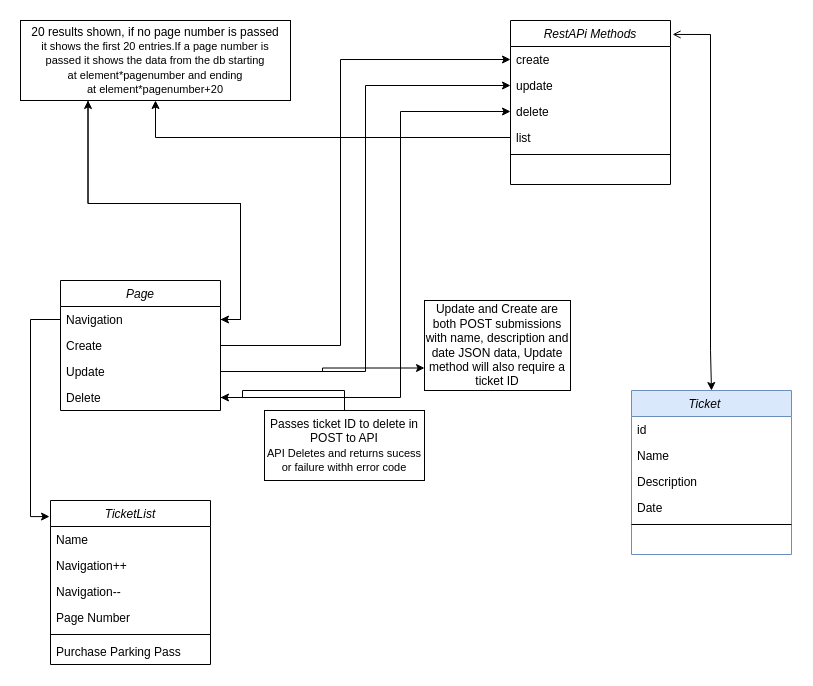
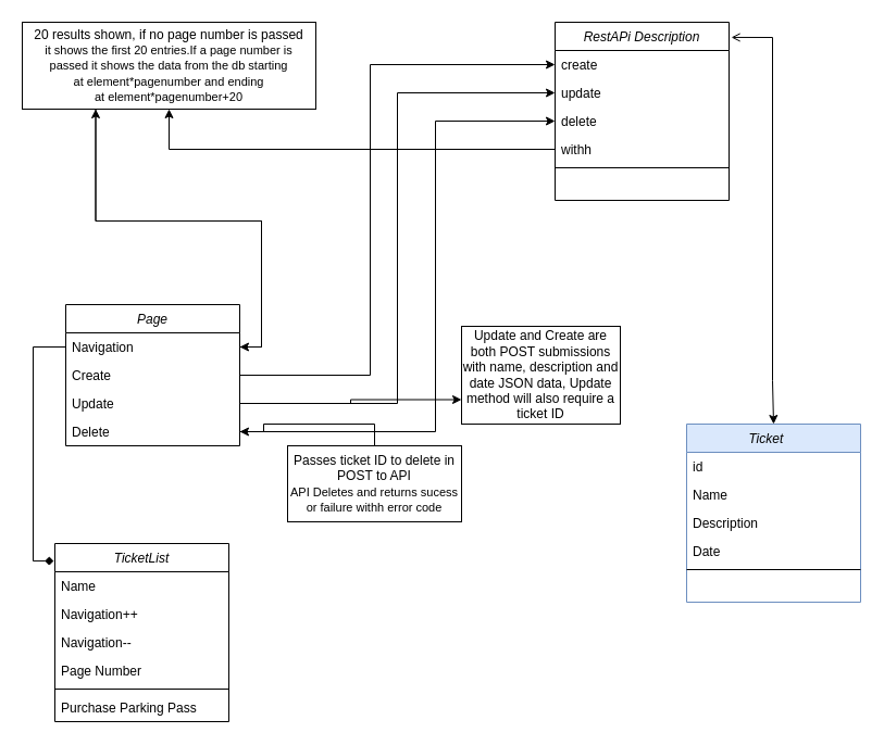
  <mxCell id="0" />
  <mxCell id="1" parent="0" />
  <mxCell id="2" value="Ticket    " style="swimlane;fontStyle=2;align=center;verticalAlign=top;childLayout=stackLayout;horizontal=1;startSize=26;horizontalStack=0;resizeParent=1;resizeLast=0;collapsible=1;marginBottom=0;rounded=0;shadow=0;strokeWidth=1;fillColor=#dae8fc;strokeColor=#6c8ebf;" parent="1" vertex="1"><mxGeometry x="631" y="390" width="160" height="164" as="geometry"><mxRectangle x="230" y="140" width="160" height="26" as="alternateBounds" /></mxGeometry></mxCell>
  <mxCell id="3" value="id" style="text;align=left;verticalAlign=top;spacingLeft=4;spacingRight=4;overflow=hidden;rotatable=0;points=[[0,0.5],[1,0.5]];portConstraint=eastwest;" vertex="1" parent="2"><mxGeometry y="26" width="160" height="26" as="geometry" /></mxCell>
  <mxCell id="4" value="Name" style="text;align=left;verticalAlign=top;spacingLeft=4;spacingRight=4;overflow=hidden;rotatable=0;points=[[0,0.5],[1,0.5]];portConstraint=eastwest;" parent="2" vertex="1"><mxGeometry y="52" width="160" height="26" as="geometry" /></mxCell>
  <mxCell id="5" value="Description" style="text;align=left;verticalAlign=top;spacingLeft=4;spacingRight=4;overflow=hidden;rotatable=0;points=[[0,0.5],[1,0.5]];portConstraint=eastwest;rounded=0;shadow=0;html=0;" parent="2" vertex="1"><mxGeometry y="78" width="160" height="26" as="geometry" /></mxCell>
  <mxCell id="6" value="Date" style="text;align=left;verticalAlign=top;spacingLeft=4;spacingRight=4;overflow=hidden;rotatable=0;points=[[0,0.5],[1,0.5]];portConstraint=eastwest;rounded=0;shadow=0;html=0;" parent="2" vertex="1"><mxGeometry y="104" width="160" height="26" as="geometry" /></mxCell>
  <mxCell id="7" value="" style="line;html=1;strokeWidth=1;align=left;verticalAlign=middle;spacingTop=-1;spacingLeft=3;spacingRight=3;rotatable=0;labelPosition=right;points=[];portConstraint=eastwest;" parent="2" vertex="1"><mxGeometry y="130" width="160" height="8" as="geometry" /></mxCell>
  <mxCell id="8" value="Page" style="swimlane;fontStyle=2;align=center;verticalAlign=top;childLayout=stackLayout;horizontal=1;startSize=26;horizontalStack=0;resizeParent=1;resizeLast=0;collapsible=1;marginBottom=0;rounded=0;shadow=0;strokeWidth=1;" vertex="1" parent="1"><mxGeometry x="60" y="280" width="160" height="130" as="geometry"><mxRectangle x="230" y="140" width="160" height="26" as="alternateBounds" /></mxGeometry></mxCell>
  <mxCell id="9" value="Navigation" style="text;align=left;verticalAlign=top;spacingLeft=4;spacingRight=4;overflow=hidden;rotatable=0;points=[[0,0.5],[1,0.5]];portConstraint=eastwest;" vertex="1" parent="8"><mxGeometry y="26" width="160" height="26" as="geometry" /></mxCell>
  <mxCell id="10" value="Create" style="text;align=left;verticalAlign=top;spacingLeft=4;spacingRight=4;overflow=hidden;rotatable=0;points=[[0,0.5],[1,0.5]];portConstraint=eastwest;" vertex="1" parent="8"><mxGeometry y="52" width="160" height="26" as="geometry" /></mxCell>
  <mxCell id="11" value="Update" style="text;align=left;verticalAlign=top;spacingLeft=4;spacingRight=4;overflow=hidden;rotatable=0;points=[[0,0.5],[1,0.5]];portConstraint=eastwest;rounded=0;shadow=0;html=0;" vertex="1" parent="8"><mxGeometry y="78" width="160" height="26" as="geometry" /></mxCell>
  <mxCell id="12" value="Delete" style="text;align=left;verticalAlign=top;spacingLeft=4;spacingRight=4;overflow=hidden;rotatable=0;points=[[0,0.5],[1,0.5]];portConstraint=eastwest;rounded=0;shadow=0;html=0;" vertex="1" parent="8"><mxGeometry y="104" width="160" height="26" as="geometry" /></mxCell>
- <mxCell id="13" value="RestAPi Methods" style="swimlane;fontStyle=2;align=center;verticalAlign=top;childLayout=stackLayout;horizontal=1;startSize=26;horizontalStack=0;resizeParent=1;resizeLast=0;collapsible=1;marginBottom=0;rounded=0;shadow=0;strokeWidth=1;" vertex="1" parent="1"><mxGeometry x="510" y="20" width="160" height="164" as="geometry"><mxRectangle x="230" y="140" width="160" height="26" as="alternateBounds" /></mxGeometry></mxCell>
+ <mxCell id="13" value="RestAPi Description" style="swimlane;fontStyle=2;align=center;verticalAlign=top;childLayout=stackLayout;horizontal=1;startSize=26;horizontalStack=0;resizeParent=1;resizeLast=0;collapsible=1;marginBottom=0;rounded=0;shadow=0;strokeWidth=1;" vertex="1" parent="1"><mxGeometry x="510" y="20" width="160" height="164" as="geometry"><mxRectangle x="230" y="140" width="160" height="26" as="alternateBounds" /></mxGeometry></mxCell>
  <mxCell id="14" value="create" style="text;align=left;verticalAlign=top;spacingLeft=4;spacingRight=4;overflow=hidden;rotatable=0;points=[[0,0.5],[1,0.5]];portConstraint=eastwest;" vertex="1" parent="13"><mxGeometry y="26" width="160" height="26" as="geometry" /></mxCell>
  <mxCell id="15" value="update" style="text;align=left;verticalAlign=top;spacingLeft=4;spacingRight=4;overflow=hidden;rotatable=0;points=[[0,0.5],[1,0.5]];portConstraint=eastwest;" vertex="1" parent="13"><mxGeometry y="52" width="160" height="26" as="geometry" /></mxCell>
  <mxCell id="16" value="delete" style="text;align=left;verticalAlign=top;spacingLeft=4;spacingRight=4;overflow=hidden;rotatable=0;points=[[0,0.5],[1,0.5]];portConstraint=eastwest;rounded=0;shadow=0;html=0;" vertex="1" parent="13"><mxGeometry y="78" width="160" height="26" as="geometry" /></mxCell>
- <mxCell id="17" value="list" style="text;align=left;verticalAlign=top;spacingLeft=4;spacingRight=4;overflow=hidden;rotatable=0;points=[[0,0.5],[1,0.5]];portConstraint=eastwest;rounded=0;shadow=0;html=0;" vertex="1" parent="13"><mxGeometry y="104" width="160" height="26" as="geometry" /></mxCell>
+ <mxCell id="17" value="withh" style="text;align=left;verticalAlign=top;spacingLeft=4;spacingRight=4;overflow=hidden;rotatable=0;points=[[0,0.5],[1,0.5]];portConstraint=eastwest;rounded=0;shadow=0;html=0;" vertex="1" parent="13"><mxGeometry y="104" width="160" height="26" as="geometry" /></mxCell>
  <mxCell id="18" value="" style="line;html=1;strokeWidth=1;align=left;verticalAlign=middle;spacingTop=-1;spacingLeft=3;spacingRight=3;rotatable=0;labelPosition=right;points=[];portConstraint=eastwest;" vertex="1" parent="13"><mxGeometry y="130" width="160" height="8" as="geometry" /></mxCell>
  <mxCell id="19" value="TicketList" style="swimlane;fontStyle=2;align=center;verticalAlign=top;childLayout=stackLayout;horizontal=1;startSize=26;horizontalStack=0;resizeParent=1;resizeLast=0;collapsible=1;marginBottom=0;rounded=0;shadow=0;strokeWidth=1;" vertex="1" parent="1"><mxGeometry x="50" y="500" width="160" height="164" as="geometry"><mxRectangle x="230" y="140" width="160" height="26" as="alternateBounds" /></mxGeometry></mxCell>
  <mxCell id="20" value="Name" style="text;align=left;verticalAlign=top;spacingLeft=4;spacingRight=4;overflow=hidden;rotatable=0;points=[[0,0.5],[1,0.5]];portConstraint=eastwest;" vertex="1" parent="19"><mxGeometry y="26" width="160" height="26" as="geometry" /></mxCell>
  <mxCell id="21" value="Navigation++" style="text;align=left;verticalAlign=top;spacingLeft=4;spacingRight=4;overflow=hidden;rotatable=0;points=[[0,0.5],[1,0.5]];portConstraint=eastwest;" vertex="1" parent="19"><mxGeometry y="52" width="160" height="26" as="geometry" /></mxCell>
  <mxCell id="22" value="Navigation--&#10;" style="text;align=left;verticalAlign=top;spacingLeft=4;spacingRight=4;overflow=hidden;rotatable=0;points=[[0,0.5],[1,0.5]];portConstraint=eastwest;rounded=0;shadow=0;html=0;" vertex="1" parent="19"><mxGeometry y="78" width="160" height="26" as="geometry" /></mxCell>
  <mxCell id="23" value="Page Number" style="text;align=left;verticalAlign=top;spacingLeft=4;spacingRight=4;overflow=hidden;rotatable=0;points=[[0,0.5],[1,0.5]];portConstraint=eastwest;rounded=0;shadow=0;html=0;" vertex="1" parent="19"><mxGeometry y="104" width="160" height="26" as="geometry" /></mxCell>
  <mxCell id="24" value="" style="line;html=1;strokeWidth=1;align=left;verticalAlign=middle;spacingTop=-1;spacingLeft=3;spacingRight=3;rotatable=0;labelPosition=right;points=[];portConstraint=eastwest;" vertex="1" parent="19"><mxGeometry y="130" width="160" height="8" as="geometry" /></mxCell>
  <mxCell id="25" value="Purchase Parking Pass" style="text;align=left;verticalAlign=top;spacingLeft=4;spacingRight=4;overflow=hidden;rotatable=0;points=[[0,0.5],[1,0.5]];portConstraint=eastwest;" vertex="1" parent="19"><mxGeometry y="138" width="160" height="26" as="geometry" /></mxCell>
- <mxCell id="26" style="edgeStyle=orthogonalEdgeStyle;rounded=0;orthogonalLoop=1;jettySize=auto;html=1;exitX=0;exitY=0.5;exitDx=0;exitDy=0;entryX=-0.006;entryY=0.098;entryDx=0;entryDy=0;entryPerimeter=0;" edge="1" parent="1" source="9" target="19"><mxGeometry relative="1" as="geometry" /></mxCell>
+ <mxCell id="26" style="edgeStyle=orthogonalEdgeStyle;rounded=0;orthogonalLoop=1;jettySize=auto;html=1;exitX=0;exitY=0.5;exitDx=0;exitDy=0;entryX=-0.006;entryY=0.098;entryDx=0;entryDy=0;entryPerimeter=0;endArrow=diamond;" edge="1" parent="1" source="9" target="19"><mxGeometry relative="1" as="geometry" /></mxCell>
  <mxCell id="27" value="" style="endArrow=open;startArrow=classic;html=1;rounded=0;exitX=0.5;exitY=0;exitDx=0;exitDy=0;entryX=1.013;entryY=0.085;entryDx=0;entryDy=0;entryPerimeter=0;" edge="1" parent="1" source="2" target="13"><mxGeometry width="50" height="50" relative="1" as="geometry"><mxPoint x="640" y="310" as="sourcePoint" /><mxPoint x="670" y="171" as="targetPoint" /><Array as="points"><mxPoint x="710" y="350" /><mxPoint x="710" y="34" /></Array></mxGeometry></mxCell>
  <mxCell id="28" style="edgeStyle=orthogonalEdgeStyle;rounded=0;orthogonalLoop=1;jettySize=auto;html=1;entryX=0;entryY=0.5;entryDx=0;entryDy=0;endArrow=classic;endFill=1;" edge="1" parent="1" source="11" target="15"><mxGeometry relative="1" as="geometry" /></mxCell>
  <mxCell id="29" style="edgeStyle=orthogonalEdgeStyle;rounded=0;orthogonalLoop=1;jettySize=auto;html=1;endArrow=classic;endFill=1;" edge="1" parent="1" source="10" target="14"><mxGeometry relative="1" as="geometry"><Array as="points"><mxPoint x="340" y="345" /><mxPoint x="340" y="59" /></Array></mxGeometry></mxCell>
  <mxCell id="30" style="edgeStyle=orthogonalEdgeStyle;rounded=0;orthogonalLoop=1;jettySize=auto;html=1;exitX=0.5;exitY=0;exitDx=0;exitDy=0;entryX=1;entryY=0.5;entryDx=0;entryDy=0;strokeColor=default;endArrow=classic;endFill=1;" edge="1" parent="1" source="31" target="12"><mxGeometry relative="1" as="geometry" /></mxCell>
  <mxCell id="31" value="Passes ticket ID to delete in POST to API&lt;br style=&quot;border-color: var(--border-color); font-size: 11px;&quot;&gt;&lt;span style=&quot;font-size: 11px; background-color: rgb(255, 255, 255);&quot;&gt;API Deletes and returns sucess or failure withh error code&lt;/span&gt;" style="rounded=0;whiteSpace=wrap;html=1;" vertex="1" parent="1"><mxGeometry x="264" y="410" width="160" height="70" as="geometry" /></mxCell>
  <mxCell id="32" style="edgeStyle=orthogonalEdgeStyle;rounded=0;orthogonalLoop=1;jettySize=auto;html=1;entryX=0;entryY=0.5;entryDx=0;entryDy=0;strokeColor=default;endArrow=classic;endFill=1;" edge="1" parent="1" source="12" target="16"><mxGeometry relative="1" as="geometry"><Array as="points"><mxPoint x="400" y="397" /><mxPoint x="400" y="111" /></Array></mxGeometry></mxCell>
  <mxCell id="33" value="Update and Create are both POST submissions with name, description and date JSON data, Update method will also require a ticket ID" style="rounded=0;whiteSpace=wrap;html=1;" vertex="1" parent="1"><mxGeometry x="424" y="300" width="146" height="90" as="geometry" /></mxCell>
  <mxCell id="34" style="edgeStyle=orthogonalEdgeStyle;rounded=0;orthogonalLoop=1;jettySize=auto;html=1;exitX=0.25;exitY=1;exitDx=0;exitDy=0;entryX=1;entryY=0.5;entryDx=0;entryDy=0;strokeColor=default;endArrow=classic;endFill=1;" edge="1" parent="1" source="35" target="9"><mxGeometry relative="1" as="geometry" /></mxCell>
  <mxCell id="35" value="20 results shown, if no page number is passed&lt;br style=&quot;border-color: var(--border-color); font-size: 11px;&quot;&gt;&lt;span style=&quot;font-size: 11px; background-color: rgb(255, 255, 255);&quot;&gt;it shows the first 20 entries.If a page number is&lt;/span&gt;&lt;br style=&quot;border-color: var(--border-color); font-size: 11px;&quot;&gt;&lt;span style=&quot;font-size: 11px; background-color: rgb(255, 255, 255);&quot;&gt;passed it shows the data from the db starting&lt;/span&gt;&lt;br style=&quot;border-color: var(--border-color); font-size: 11px;&quot;&gt;&lt;span style=&quot;font-size: 11px; background-color: rgb(255, 255, 255);&quot;&gt;at element*pagenumber and ending&lt;/span&gt;&lt;br style=&quot;border-color: var(--border-color); font-size: 11px;&quot;&gt;&lt;span style=&quot;font-size: 11px; background-color: rgb(255, 255, 255);&quot;&gt;at element*pagenumber+20&lt;/span&gt;" style="rounded=0;whiteSpace=wrap;html=1;" vertex="1" parent="1"><mxGeometry x="20" y="20" width="270" height="80" as="geometry" /></mxCell>
  <mxCell id="36" style="edgeStyle=orthogonalEdgeStyle;rounded=0;orthogonalLoop=1;jettySize=auto;html=1;entryX=0;entryY=0.75;entryDx=0;entryDy=0;strokeColor=default;endArrow=classic;endFill=1;" edge="1" parent="1" source="11" target="33"><mxGeometry relative="1" as="geometry" /></mxCell>
  <mxCell id="37" style="edgeStyle=orthogonalEdgeStyle;rounded=0;orthogonalLoop=1;jettySize=auto;html=1;strokeColor=default;endArrow=classic;endFill=1;" edge="1" parent="1" source="17" target="35"><mxGeometry relative="1" as="geometry" /></mxCell>
  <mxCell id="38" style="edgeStyle=orthogonalEdgeStyle;rounded=0;orthogonalLoop=1;jettySize=auto;html=1;exitX=1;exitY=0.5;exitDx=0;exitDy=0;entryX=0.25;entryY=1;entryDx=0;entryDy=0;strokeColor=default;endArrow=classic;endFill=1;" edge="1" parent="1" source="9" target="35"><mxGeometry relative="1" as="geometry" /></mxCell>
